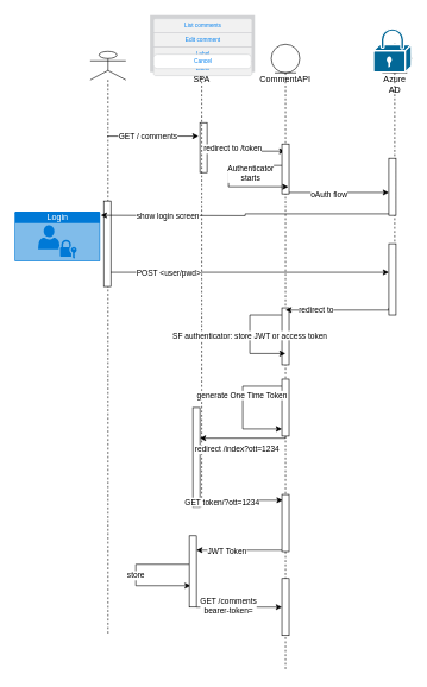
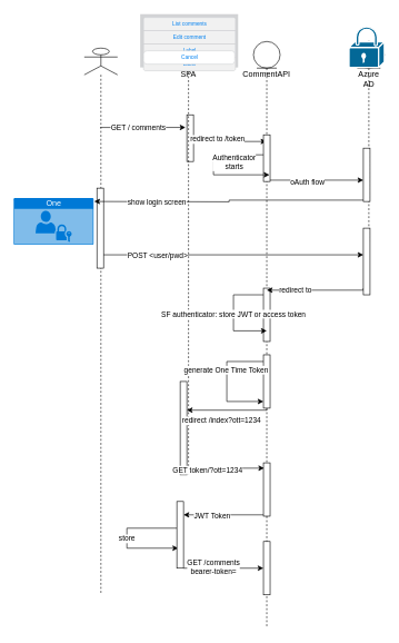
  <mxCell id="0" />
  <mxCell id="1" parent="0" />
  <mxCell id="2" style="edgeStyle=orthogonalEdgeStyle;rounded=0;orthogonalLoop=1;jettySize=auto;html=1;entryX=-0.2;entryY=0.271;entryDx=0;entryDy=0;entryPerimeter=0;" edge="1" parent="1" target="4"><mxGeometry relative="1" as="geometry"><mxPoint x="150" y="190" as="sourcePoint" /><Array as="points"><mxPoint x="190" y="190" /><mxPoint x="190" y="190" /></Array></mxGeometry></mxCell>
  <mxCell id="3" value="GET / comments" style="edgeLabel;html=1;align=center;verticalAlign=middle;resizable=0;points=[];" vertex="1" connectable="0" parent="2"><mxGeometry x="-0.125" y="-1" relative="1" as="geometry"><mxPoint as="offset" /></mxGeometry></mxCell>
  <mxCell id="4" value="" style="html=1;points=[];perimeter=orthogonalPerimeter;" vertex="1" parent="1"><mxGeometry x="280" y="171" width="10" height="70" as="geometry" /></mxCell>
  <mxCell id="5" value="" style="shape=umlLifeline;participant=umlActor;perimeter=lifelinePerimeter;whiteSpace=wrap;html=1;container=1;collapsible=0;recursiveResize=0;verticalAlign=top;spacingTop=36;outlineConnect=0;" vertex="1" parent="1"><mxGeometry x="126" y="71" width="50" height="820" as="geometry" /></mxCell>
  <mxCell id="6" value="" style="html=1;points=[];perimeter=orthogonalPerimeter;" vertex="1" parent="5"><mxGeometry x="19" y="210" width="10" height="120" as="geometry" /></mxCell>
  <mxCell id="7" style="edgeStyle=orthogonalEdgeStyle;rounded=0;orthogonalLoop=1;jettySize=auto;html=1;exitX=0.1;exitY=0.975;exitDx=0;exitDy=0;exitPerimeter=0;" edge="1" parent="5" source="24"><mxGeometry relative="1" as="geometry"><mxPoint x="390" y="230" as="sourcePoint" /><mxPoint x="15" y="230" as="targetPoint" /><Array as="points" /></mxGeometry></mxCell>
  <mxCell id="8" value="show login screen" style="edgeLabel;html=1;align=center;verticalAlign=middle;resizable=0;points=[];" vertex="1" connectable="0" parent="7"><mxGeometry x="0.542" relative="1" as="geometry"><mxPoint as="offset" /></mxGeometry></mxCell>
  <mxCell id="9" style="edgeStyle=orthogonalEdgeStyle;rounded=0;orthogonalLoop=1;jettySize=auto;html=1;" edge="1" parent="1" source="4" target="13"><mxGeometry relative="1" as="geometry"><Array as="points"><mxPoint x="340" y="206" /><mxPoint x="340" y="211" /></Array></mxGeometry></mxCell>
  <mxCell id="10" value="redirect to /token" style="edgeLabel;html=1;align=center;verticalAlign=middle;resizable=0;points=[];" vertex="1" connectable="0" parent="9"><mxGeometry x="-0.387" y="-1" relative="1" as="geometry"><mxPoint as="offset" /></mxGeometry></mxCell>
  <mxCell id="11" value="SPA" style="shape=umlLifeline;participant=umlEntity;perimeter=lifelinePerimeter;whiteSpace=wrap;html=1;container=1;collapsible=0;recursiveResize=0;verticalAlign=top;spacingTop=36;outlineConnect=0;" vertex="1" parent="1"><mxGeometry x="265" y="61" width="35" height="650" as="geometry" /></mxCell>
  <mxCell id="12" value="" style="html=1;points=[];perimeter=orthogonalPerimeter;" vertex="1" parent="11"><mxGeometry x="5" y="510" width="10" height="140" as="geometry" /></mxCell>
  <mxCell id="13" value="CommentAPI" style="shape=umlLifeline;participant=umlEntity;perimeter=lifelinePerimeter;whiteSpace=wrap;html=1;container=1;collapsible=0;recursiveResize=0;verticalAlign=top;spacingTop=36;outlineConnect=0;" vertex="1" parent="1"><mxGeometry x="380" y="61" width="40" height="880" as="geometry" /></mxCell>
  <mxCell id="14" value="" style="html=1;points=[];perimeter=orthogonalPerimeter;" vertex="1" parent="13"><mxGeometry x="15" y="140" width="10" height="70" as="geometry" /></mxCell>
  <mxCell id="15" style="edgeStyle=orthogonalEdgeStyle;rounded=0;orthogonalLoop=1;jettySize=auto;html=1;" edge="1" parent="13" source="14"><mxGeometry relative="1" as="geometry"><mxPoint x="24" y="200" as="targetPoint" /><Array as="points"><mxPoint x="-20" y="170" /><mxPoint x="-20" y="180" /><mxPoint x="-60" y="180" /><mxPoint x="-60" y="200" /></Array></mxGeometry></mxCell>
  <mxCell id="16" value="Authenticator&lt;br&gt;starts" style="edgeLabel;html=1;align=center;verticalAlign=middle;resizable=0;points=[];" vertex="1" connectable="0" parent="15"><mxGeometry x="-0.107" y="-2" relative="1" as="geometry"><mxPoint x="29" y="2" as="offset" /></mxGeometry></mxCell>
  <mxCell id="17" value="" style="html=1;points=[];perimeter=orthogonalPerimeter;" vertex="1" parent="13"><mxGeometry x="15" y="370" width="10" height="80" as="geometry" /></mxCell>
  <mxCell id="18" style="edgeStyle=orthogonalEdgeStyle;rounded=0;orthogonalLoop=1;jettySize=auto;html=1;" edge="1" parent="13" source="17"><mxGeometry relative="1" as="geometry"><mxPoint x="20" y="434" as="targetPoint" /><Array as="points"><mxPoint x="-30" y="380" /><mxPoint x="-30" y="434" /></Array></mxGeometry></mxCell>
  <mxCell id="19" value="SF authenticator: store JWT or access token" style="edgeLabel;html=1;align=center;verticalAlign=middle;resizable=0;points=[];" vertex="1" connectable="0" parent="18"><mxGeometry x="-0.014" y="-1" relative="1" as="geometry"><mxPoint as="offset" /></mxGeometry></mxCell>
  <mxCell id="20" value="" style="html=1;points=[];perimeter=orthogonalPerimeter;" vertex="1" parent="13"><mxGeometry x="15" y="470" width="10" height="80" as="geometry" /></mxCell>
  <mxCell id="21" style="edgeStyle=orthogonalEdgeStyle;rounded=0;orthogonalLoop=1;jettySize=auto;html=1;elbow=vertical;" edge="1" parent="13" source="20" target="20"><mxGeometry relative="1" as="geometry"><Array as="points"><mxPoint x="-40" y="480" /></Array></mxGeometry></mxCell>
  <mxCell id="22" value="generate One Time Token" style="edgeLabel;html=1;align=center;verticalAlign=middle;resizable=0;points=[];" vertex="1" connectable="0" parent="21"><mxGeometry x="-0.212" y="-2" relative="1" as="geometry"><mxPoint as="offset" /></mxGeometry></mxCell>
  <mxCell id="23" value="Azure AD" style="shape=umlLifeline;participant=umlEntity;perimeter=lifelinePerimeter;whiteSpace=wrap;html=1;container=1;collapsible=0;recursiveResize=0;verticalAlign=top;spacingTop=36;outlineConnect=0;" vertex="1" parent="1"><mxGeometry x="530" y="61" width="46.5" height="300" as="geometry" /></mxCell>
  <mxCell id="24" value="" style="html=1;points=[];perimeter=orthogonalPerimeter;" vertex="1" parent="23"><mxGeometry x="15" y="160" width="10" height="80" as="geometry" /></mxCell>
  <mxCell id="25" value="" style="shape=mxgraph.cisco.security.lock;html=1;pointerEvents=1;dashed=0;fillColor=#036897;strokeColor=#ffffff;strokeWidth=2;verticalLabelPosition=bottom;verticalAlign=top;align=center;outlineConnect=0;" vertex="1" parent="23"><mxGeometry x="-6.5" y="-22" width="53" height="61" as="geometry" /></mxCell>
  <mxCell id="26" style="edgeStyle=orthogonalEdgeStyle;rounded=0;orthogonalLoop=1;jettySize=auto;html=1;" edge="1" parent="1"><mxGeometry relative="1" as="geometry"><mxPoint x="405" y="269" as="sourcePoint" /><mxPoint x="545" y="269" as="targetPoint" /><Array as="points"><mxPoint x="440" y="269" /><mxPoint x="440" y="269" /></Array></mxGeometry></mxCell>
  <mxCell id="27" value="oAuth flow" style="edgeLabel;html=1;align=center;verticalAlign=middle;resizable=0;points=[];" vertex="1" connectable="0" parent="26"><mxGeometry x="-0.214" y="-2" relative="1" as="geometry"><mxPoint as="offset" /></mxGeometry></mxCell>
  <mxCell id="28" style="edgeStyle=orthogonalEdgeStyle;rounded=0;orthogonalLoop=1;jettySize=auto;html=1;entryX=0.5;entryY=0.608;entryDx=0;entryDy=0;entryPerimeter=0;" edge="1" parent="1"><mxGeometry relative="1" as="geometry"><mxPoint x="400" y="434.04" as="targetPoint" /><mxPoint x="545" y="431" as="sourcePoint" /><Array as="points"><mxPoint x="545" y="434" /></Array></mxGeometry></mxCell>
  <mxCell id="29" value="redirect to" style="edgeLabel;html=1;align=center;verticalAlign=middle;resizable=0;points=[];" vertex="1" connectable="0" parent="28"><mxGeometry x="0.419" y="-1" relative="1" as="geometry"><mxPoint as="offset" /></mxGeometry></mxCell>
  <mxCell id="30" value="" style="html=1;points=[];perimeter=orthogonalPerimeter;" vertex="1" parent="1"><mxGeometry x="545" y="341" width="10" height="100" as="geometry" /></mxCell>
- <mxCell id="31" value="Login" style="html=1;strokeColor=none;fillColor=#0079D6;labelPosition=center;verticalLabelPosition=middle;verticalAlign=top;align=center;fontSize=12;outlineConnect=0;spacingTop=-6;fontColor=#FFFFFF;sketch=0;shape=mxgraph.sitemap.login;" vertex="1" parent="1"><mxGeometry x="20" y="296" width="120" height="70" as="geometry" /></mxCell>
+ <mxCell id="31" value="One" style="html=1;strokeColor=none;fillColor=#0079D6;labelPosition=center;verticalLabelPosition=middle;verticalAlign=top;align=center;fontSize=12;outlineConnect=0;spacingTop=-6;fontColor=#FFFFFF;sketch=0;shape=mxgraph.sitemap.login;" vertex="1" parent="1"><mxGeometry x="20" y="296" width="120" height="70" as="geometry" /></mxCell>
  <mxCell id="32" style="edgeStyle=orthogonalEdgeStyle;rounded=0;orthogonalLoop=1;jettySize=auto;html=1;" edge="1" parent="1" source="6" target="30"><mxGeometry relative="1" as="geometry"><Array as="points"><mxPoint x="260" y="381" /><mxPoint x="260" y="381" /></Array></mxGeometry></mxCell>
  <mxCell id="33" value="POST &amp;lt;user/pwd&amp;gt;" style="edgeLabel;html=1;align=center;verticalAlign=middle;resizable=0;points=[];" vertex="1" connectable="0" parent="32"><mxGeometry x="-0.59" relative="1" as="geometry"><mxPoint as="offset" /></mxGeometry></mxCell>
  <mxCell id="34" style="edgeStyle=orthogonalEdgeStyle;rounded=0;orthogonalLoop=1;jettySize=auto;html=1;" edge="1" parent="1"><mxGeometry relative="1" as="geometry"><mxPoint x="400" y="612" as="sourcePoint" /><mxPoint x="280" y="614" as="targetPoint" /><Array as="points"><mxPoint x="400" y="614" /></Array></mxGeometry></mxCell>
  <mxCell id="35" value="redirect /index?ott=1234" style="edgeLabel;html=1;align=center;verticalAlign=middle;resizable=0;points=[];" vertex="1" connectable="0" parent="34"><mxGeometry x="0.164" y="-2" relative="1" as="geometry"><mxPoint y="17" as="offset" /></mxGeometry></mxCell>
  <mxCell id="36" style="edgeStyle=orthogonalEdgeStyle;rounded=0;orthogonalLoop=1;jettySize=auto;html=1;" edge="1" parent="1" source="38" target="44"><mxGeometry relative="1" as="geometry"><Array as="points"><mxPoint x="310" y="771" /><mxPoint x="310" y="771" /></Array></mxGeometry></mxCell>
  <mxCell id="37" value="JWT Token" style="edgeLabel;html=1;align=center;verticalAlign=middle;resizable=0;points=[];" vertex="1" connectable="0" parent="36"><mxGeometry x="0.304" relative="1" as="geometry"><mxPoint as="offset" /></mxGeometry></mxCell>
  <mxCell id="38" value="" style="html=1;points=[];perimeter=orthogonalPerimeter;" vertex="1" parent="1"><mxGeometry x="395" y="693" width="10" height="80" as="geometry" /></mxCell>
  <mxCell id="39" style="edgeStyle=orthogonalEdgeStyle;rounded=0;orthogonalLoop=1;jettySize=auto;html=1;" edge="1" parent="1" source="12"><mxGeometry relative="1" as="geometry"><mxPoint x="396" y="701" as="targetPoint" /><Array as="points"><mxPoint x="396" y="701" /></Array></mxGeometry></mxCell>
  <mxCell id="40" value="GET token/?ott=1234" style="edgeLabel;html=1;align=center;verticalAlign=middle;resizable=0;points=[];" vertex="1" connectable="0" parent="39"><mxGeometry x="-0.483" y="-2" relative="1" as="geometry"><mxPoint as="offset" /></mxGeometry></mxCell>
  <mxCell id="41" value="store" style="edgeStyle=orthogonalEdgeStyle;rounded=0;orthogonalLoop=1;jettySize=auto;html=1;" edge="1" parent="1" source="44"><mxGeometry relative="1" as="geometry"><mxPoint x="267" y="821" as="targetPoint" /><Array as="points"><mxPoint x="190" y="791" /><mxPoint x="190" y="821" /><mxPoint x="267" y="821" /></Array></mxGeometry></mxCell>
  <mxCell id="42" style="edgeStyle=orthogonalEdgeStyle;rounded=0;orthogonalLoop=1;jettySize=auto;html=1;" edge="1" parent="1" source="44" target="45"><mxGeometry relative="1" as="geometry"><Array as="points"><mxPoint x="310" y="851" /><mxPoint x="310" y="851" /></Array></mxGeometry></mxCell>
  <mxCell id="43" value="GET /comments&lt;br&gt;bearer-token=" style="edgeLabel;html=1;align=center;verticalAlign=middle;resizable=0;points=[];" vertex="1" connectable="0" parent="42"><mxGeometry x="-0.267" y="2" relative="1" as="geometry"><mxPoint as="offset" /></mxGeometry></mxCell>
  <mxCell id="44" value="" style="html=1;points=[];perimeter=orthogonalPerimeter;" vertex="1" parent="1"><mxGeometry x="265" y="751" width="10" height="100" as="geometry" /></mxCell>
  <mxCell id="45" value="" style="html=1;points=[];perimeter=orthogonalPerimeter;" vertex="1" parent="1"><mxGeometry x="395" y="811" width="10" height="80" as="geometry" /></mxCell>
  <mxCell id="46" value="" style="shape=rect;rSize=3;strokeColor=none;fillColor=#D2D3D5;gradientColor=none;shadow=0;" vertex="1" parent="1"><mxGeometry x="210" y="20" width="147" height="80" as="geometry" /></mxCell>
  <mxCell id="47" value="List comments" style="html=1;strokeWidth=1;shadow=0;dashed=0;shape=mxgraph.ios7ui.topButton;rSize=3;strokeColor=#D2D3D5;fontSize=8;fillColor=#F1F1F1;fontColor=#0080F0;resizeWidth=1;" vertex="1" parent="46"><mxGeometry width="138.037" height="20" relative="1" as="geometry"><mxPoint x="5" y="5" as="offset" /></mxGeometry></mxCell>
  <mxCell id="48" value="Edit comment&lt;br&gt;" style="shape=rect;html=1;strokeColor=#D2D3D5;fontSize=8;fillColor=#F1F1F1;fontColor=#0080F0;resizeWidth=1;" vertex="1" parent="46"><mxGeometry width="138.037" height="20" relative="1" as="geometry"><mxPoint x="5" y="25" as="offset" /></mxGeometry></mxCell>
  <mxCell id="49" value="Label" style="shape=rect;html=1;strokeColor=#D2D3D5;fontSize=8;fillColor=#F1F1F1;fontColor=#0080F0;resizeWidth=1;" vertex="1" parent="46"><mxGeometry width="138.037" height="20" relative="1" as="geometry"><mxPoint x="5" y="45" as="offset" /></mxGeometry></mxCell>
  <mxCell id="50" value="Label" style="html=1;strokeWidth=1;shadow=0;dashed=0;shape=mxgraph.ios7ui.bottomButton;rSize=3;strokeColor=#D2D3D5;fontSize=8;fillColor=#F1F1F1;fontColor=#0080F0;resizeWidth=1;" vertex="1" parent="46"><mxGeometry width="138.037" height="20" relative="1" as="geometry"><mxPoint x="5" y="65" as="offset" /></mxGeometry></mxCell>
  <mxCell id="51" value="Cancel" style="html=1;strokeWidth=1;shadow=0;dashed=0;shape=mxgraph.ios7ui.marginRect;rx=5;ry=5;rectMargin=5;strokeColor=#D2D3D5;fontSize=8;fillColor=#ffffff;fontColor=#0080F0;resizeWidth=1;" vertex="1" parent="46"><mxGeometry y="1" width="147" height="30" relative="1" as="geometry"><mxPoint y="-30" as="offset" /></mxGeometry></mxCell>
